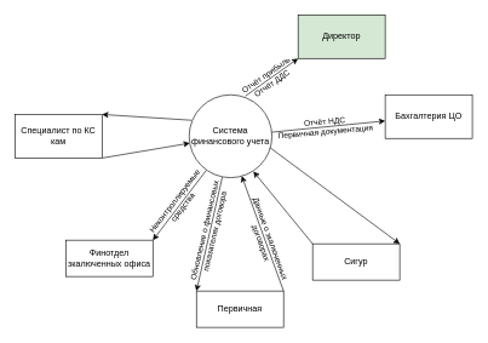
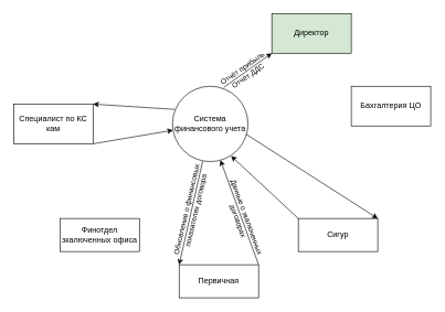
  <mxCell id="0" />
  <mxCell id="1" parent="0" />
- <mxCell id="2" value="" style="rounded=0;orthogonalLoop=1;jettySize=auto;html=1;entryX=1;entryY=0;entryDx=0;entryDy=0;exitX=0.209;exitY=0.908;exitDx=0;exitDy=0;exitPerimeter=0;" edge="1" parent="1" source="9" target="20"><mxGeometry x="-0.001" relative="1" as="geometry"><mxPoint as="offset" /></mxGeometry></mxCell>
- <mxCell id="3" value="Неконтроллируемые &lt;br&gt;средства" style="edgeLabel;html=1;align=center;verticalAlign=middle;resizable=0;points=[];rotation=-52.5;labelBackgroundColor=none;" vertex="1" connectable="0" parent="2"><mxGeometry x="-0.064" y="1" relative="1" as="geometry"><mxPoint x="-5" y="2" as="offset" /></mxGeometry></mxCell>
  <mxCell id="4" style="rounded=0;orthogonalLoop=1;jettySize=auto;html=1;entryX=0;entryY=0;entryDx=0;entryDy=0;exitX=0.4;exitY=0.994;exitDx=0;exitDy=0;exitPerimeter=0;" edge="1" parent="1" source="9" target="16"><mxGeometry relative="1" as="geometry" /></mxCell>
  <mxCell id="5" value="Обновление о финансовых&lt;br&gt;&lt;div&gt;&amp;nbsp;показателях договора&lt;/div&gt;" style="edgeLabel;html=1;align=center;verticalAlign=middle;resizable=0;points=[];rotation=-76.9;labelBackgroundColor=none;" vertex="1" connectable="0" parent="4"><mxGeometry x="-0.192" y="1" relative="1" as="geometry"><mxPoint x="-5" y="12" as="offset" /></mxGeometry></mxCell>
- <mxCell id="6" value="" style="rounded=0;orthogonalLoop=1;jettySize=auto;html=1;" edge="1" parent="1" source="9" target="12"><mxGeometry relative="1" as="geometry" /></mxCell>
- <mxCell id="7" value="Отчёт НДС&lt;br&gt;Первичная документация" style="edgeLabel;html=1;align=center;verticalAlign=middle;resizable=0;points=[];rotation=-5;labelBackgroundColor=none;" vertex="1" connectable="0" parent="6"><mxGeometry x="-0.076" y="1" relative="1" as="geometry"><mxPoint as="offset" /></mxGeometry></mxCell>
  <mxCell id="8" style="rounded=0;orthogonalLoop=1;jettySize=auto;html=1;entryX=1;entryY=0;entryDx=0;entryDy=0;exitX=0.03;exitY=0.307;exitDx=0;exitDy=0;exitPerimeter=0;" edge="1" parent="1" source="9" target="11"><mxGeometry relative="1" as="geometry" /></mxCell>
  <mxCell id="9" value="Система финансового учета" style="ellipse;whiteSpace=wrap;html=1;aspect=fixed;" vertex="1" parent="1"><mxGeometry x="260" y="130" width="114" height="114" as="geometry" /></mxCell>
  <mxCell id="10" style="rounded=0;orthogonalLoop=1;jettySize=auto;html=1;exitX=1;exitY=1;exitDx=0;exitDy=0;" edge="1" parent="1" source="11" target="9"><mxGeometry relative="1" as="geometry" /></mxCell>
  <mxCell id="11" value="Специалист по КС кам" style="rounded=0;whiteSpace=wrap;html=1;" vertex="1" parent="1"><mxGeometry x="20" y="157" width="120" height="60" as="geometry" /></mxCell>
  <mxCell id="12" value="Бахгалтерия ЦО" style="rounded=0;whiteSpace=wrap;html=1;" vertex="1" parent="1"><mxGeometry x="530" y="130" width="120" height="60" as="geometry" /></mxCell>
  <mxCell id="13" value="Директор" style="rounded=0;whiteSpace=wrap;html=1;fillColor=#d5e8d4;" vertex="1" parent="1"><mxGeometry x="410" y="20" width="120" height="60" as="geometry" /></mxCell>
  <mxCell id="14" style="rounded=0;orthogonalLoop=1;jettySize=auto;html=1;entryX=0.635;entryY=0.98;entryDx=0;entryDy=0;exitX=1;exitY=0;exitDx=0;exitDy=0;entryPerimeter=0;" edge="1" parent="1" source="16" target="9"><mxGeometry relative="1" as="geometry" /></mxCell>
  <mxCell id="15" value="Данные о зкалюченных&amp;nbsp;&lt;div&gt;договорах&lt;/div&gt;" style="edgeLabel;html=1;align=center;verticalAlign=middle;resizable=0;points=[];rotation=70;labelBackgroundColor=none;" vertex="1" connectable="0" parent="14"><mxGeometry x="0.286" relative="1" as="geometry"><mxPoint x="13" y="32" as="offset" /></mxGeometry></mxCell>
  <mxCell id="16" value="Первичная" style="rounded=0;whiteSpace=wrap;html=1;" vertex="1" parent="1"><mxGeometry x="270" y="400" width="120" height="50" as="geometry" /></mxCell>
- <mxCell id="17" value="Сигур" style="rounded=0;whiteSpace=wrap;html=1;" vertex="1" parent="1"><mxGeometry x="430" y="335" width="120" height="50" as="geometry" /></mxCell>
+ <mxCell id="17" value="Сигур" style="rounded=0;whiteSpace=wrap;html=1;" vertex="1" parent="1"><mxGeometry x="450" y="330" width="120" height="50" as="geometry" /></mxCell>
  <mxCell id="18" value="" style="endArrow=classic;html=1;rounded=0;entryX=0.776;entryY=0.925;entryDx=0;entryDy=0;entryPerimeter=0;exitX=0;exitY=0;exitDx=0;exitDy=0;" edge="1" parent="1" source="17" target="9"><mxGeometry width="50" height="50" relative="1" as="geometry"><mxPoint x="280" y="330" as="sourcePoint" /><mxPoint x="330" y="280" as="targetPoint" /></mxGeometry></mxCell>
  <mxCell id="19" value="" style="endArrow=classic;html=1;rounded=0;exitX=0.977;exitY=0.638;exitDx=0;exitDy=0;exitPerimeter=0;entryX=1;entryY=0;entryDx=0;entryDy=0;" edge="1" parent="1" source="9" target="17"><mxGeometry width="50" height="50" relative="1" as="geometry"><mxPoint x="330" y="340" as="sourcePoint" /><mxPoint x="380" y="290" as="targetPoint" /></mxGeometry></mxCell>
  <mxCell id="20" value="Финотдел зкалюченных офиса" style="rounded=0;whiteSpace=wrap;html=1;" vertex="1" parent="1"><mxGeometry x="90" y="330" width="120" height="50" as="geometry" /></mxCell>
  <mxCell id="21" value="" style="rounded=0;orthogonalLoop=1;jettySize=auto;html=1;entryX=0;entryY=1;entryDx=0;entryDy=0;exitX=0.68;exitY=0.014;exitDx=0;exitDy=0;exitPerimeter=0;verticalAlign=middle;textDirection=ltr;" edge="1" parent="1" source="9" target="13"><mxGeometry x="-0.091" y="-1" relative="1" as="geometry"><mxPoint as="offset" /></mxGeometry></mxCell>
  <mxCell id="22" value="Отчёт прибыль&lt;div&gt;Отчёт ДДС&lt;br&gt;&lt;/div&gt;" style="edgeLabel;html=1;align=center;verticalAlign=middle;resizable=0;points=[];rotation=-35;labelBackgroundColor=none;" vertex="1" connectable="0" parent="21"><mxGeometry x="-0.329" relative="1" as="geometry"><mxPoint x="7" y="-5" as="offset" /></mxGeometry></mxCell>
